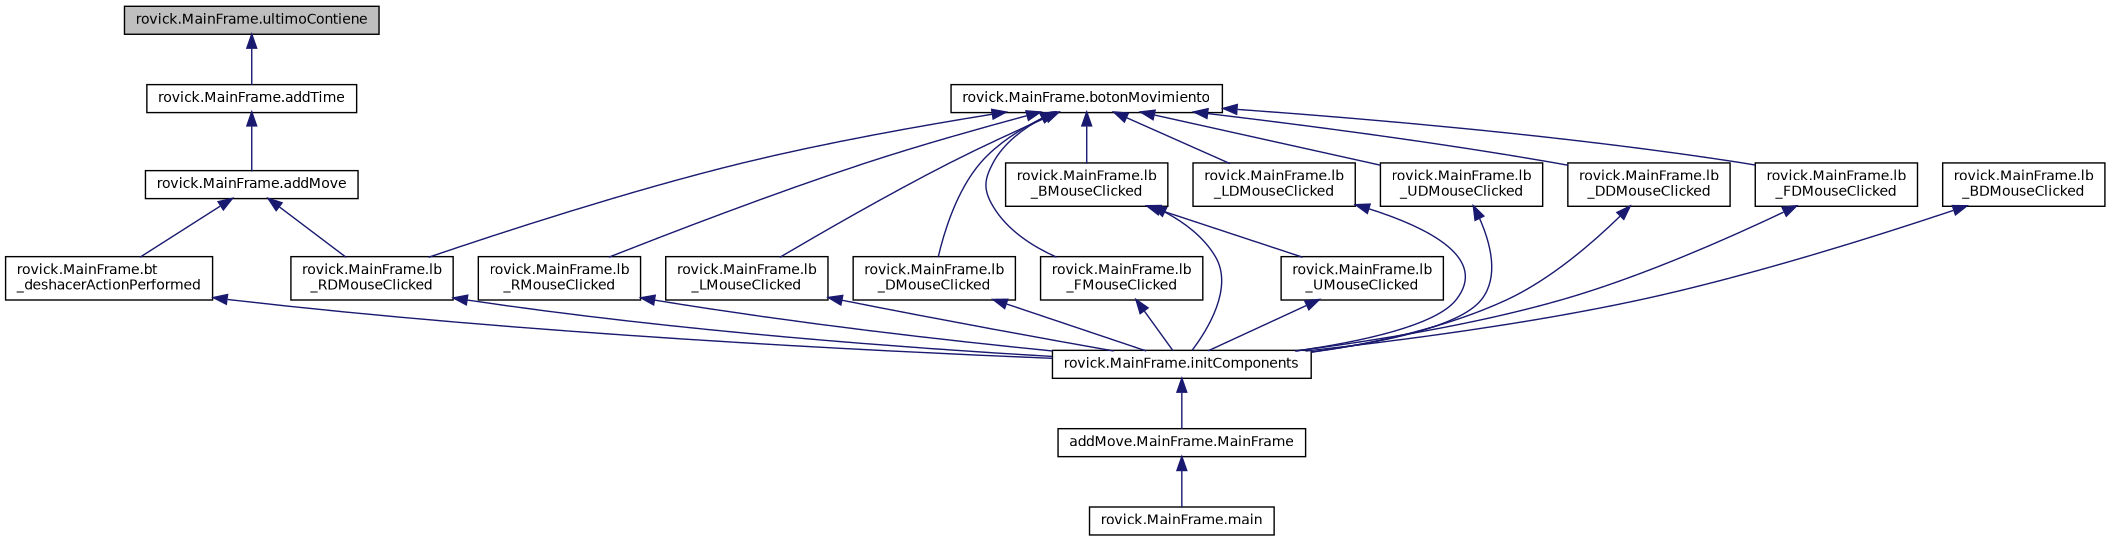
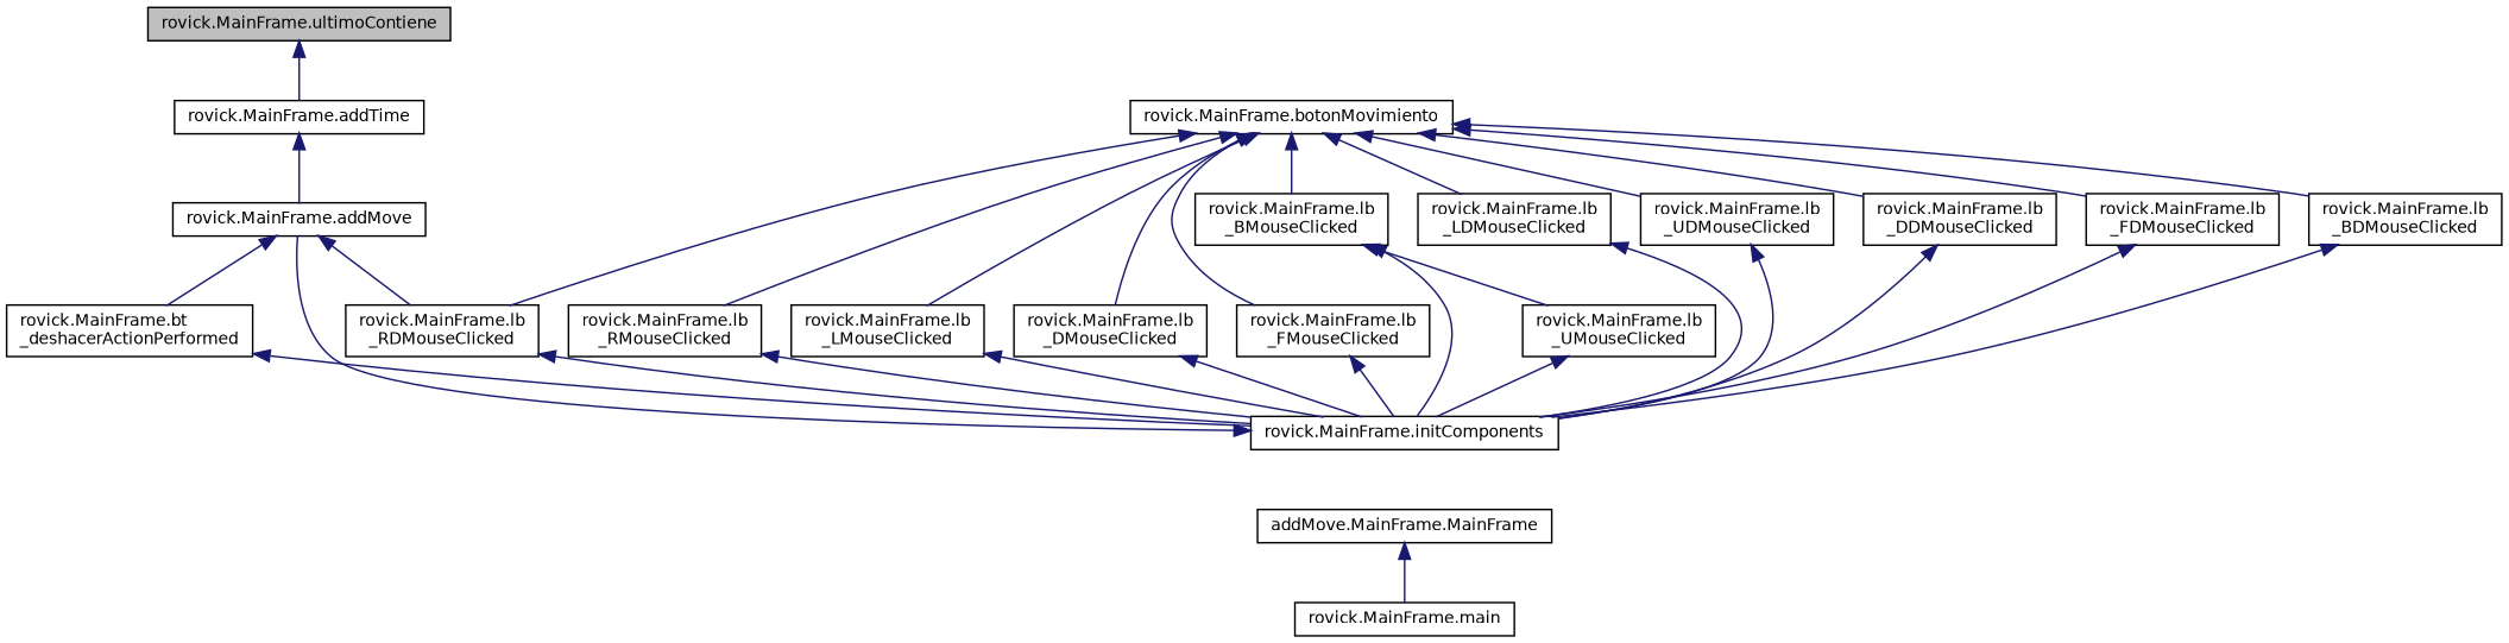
  digraph {
    rankdir=TB
    node [color=black fillcolor=white fontname=Helvetica fontsize=10 shape=record style=filled]
    edge [color=midnightblue dir=back fontname=Helvetica fontsize=10 labelfontname=Helvetica labelfontsize=10 style=solid]
    n1 [fillcolor=grey75 fontcolor=black height=0.2 label="rovick.MainFrame.ultimoContiene" width=0.4]
    n2 [height=0.2 label="rovick.MainFrame.addTime" width=0.4]
    n3 [height=0.2 label="rovick.MainFrame.addMove" width=0.4]
    n4 [height=0.2 label="rovick.MainFrame.bt\l_deshacerActionPerformed" width=0.4]
    n5 [height=0.2 label="rovick.MainFrame.lb\l_RDMouseClicked" width=0.4]
    n6 [height=0.2 label="rovick.MainFrame.botonMovimiento" width=0.4]
    n7 [height=0.2 label="rovick.MainFrame.lb\l_RMouseClicked" width=0.4]
    n8 [height=0.2 label="rovick.MainFrame.lb\l_LMouseClicked" width=0.4]
    n9 [height=0.2 label="rovick.MainFrame.lb\l_DMouseClicked" width=0.4]
    n10 [height=0.2 label="rovick.MainFrame.lb\l_FMouseClicked" width=0.4]
    n11 [height=0.2 label="rovick.MainFrame.lb\l_BMouseClicked" width=0.4]
    n12 [height=0.2 label="rovick.MainFrame.lb\l_LDMouseClicked" width=0.4]
    n13 [height=0.2 label="rovick.MainFrame.lb\l_UDMouseClicked" width=0.4]
    n14 [height=0.2 label="rovick.MainFrame.lb\l_DDMouseClicked" width=0.4]
    n15 [height=0.2 label="rovick.MainFrame.lb\l_FDMouseClicked" width=0.4]
    n16 [height=0.2 label="rovick.MainFrame.lb\l_BDMouseClicked" width=0.4]
    n17 [height=0.2 label="rovick.MainFrame.initComponents" width=0.4]
    n18 [height=0.2 label="rovick.MainFrame.lb\l_UMouseClicked" width=0.4]
    n19 [height=0.2 label="addMove.MainFrame.MainFrame" width=0.4]
    n20 [height=0.2 label="rovick.MainFrame.main" width=0.4]
    n1 -> n2
    n2 -> n3
    n3 -> n4
    n3 -> n5
    n4 -> n17
    n5 -> n17
    n6 -> n5
    n6 -> n7
    n6 -> n8
    n6 -> n9
    n6 -> n10
    n6 -> n11
    n6 -> n12
    n6 -> n13
    n6 -> n14
    n6 -> n15
+   n6 -> n16
    n7 -> n17
    n8 -> n17
    n9 -> n17
    n10 -> n17
    n11 -> n17
    n11 -> n18
    n12 -> n17
    n13 -> n17
    n14 -> n17
    n15 -> n17
    n16 -> n17
-   n17 -> n19
+   n17 -> n3
    n18 -> n17
    n19 -> n20
  }
